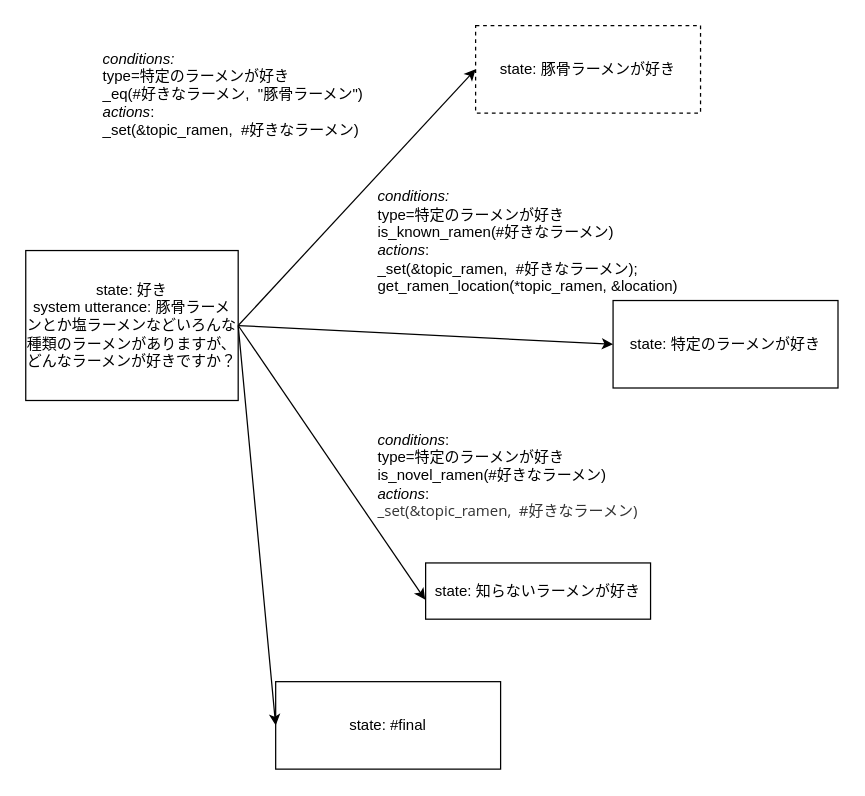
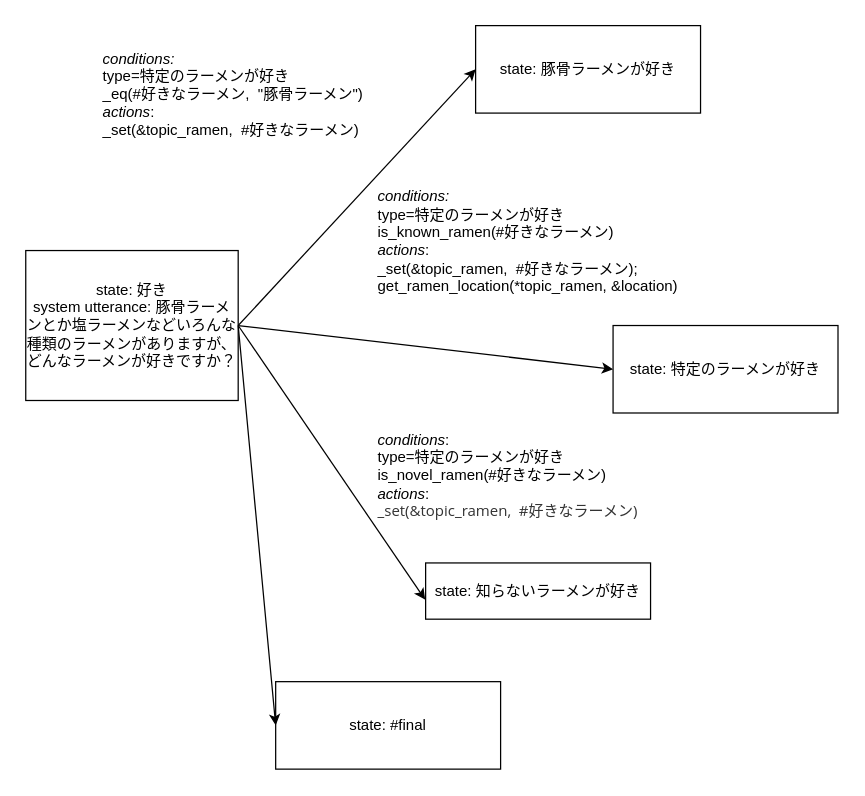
  <mxCell id="0" />
  <mxCell id="1" parent="0" />
  <mxCell id="2" value="state: 好き&lt;div&gt;system utterance:&amp;nbsp;豚骨ラーメンとか塩ラーメンなどいろんな種類のラーメンがありますが、どんなラーメンが好きですか？&lt;/div&gt;" style="rounded=0;whiteSpace=wrap;html=1;" vertex="1" parent="1"><mxGeometry x="20" y="200" width="170" height="120" as="geometry" /></mxCell>
  <mxCell id="3" value="" style="endArrow=classic;html=1;rounded=0;exitX=1;exitY=0.5;exitDx=0;exitDy=0;entryX=0;entryY=0.5;entryDx=0;entryDy=0;" edge="1" parent="1" source="2" target="4"><mxGeometry width="50" height="50" relative="1" as="geometry"><mxPoint x="260" y="410" as="sourcePoint" /><mxPoint x="400" y="170" as="targetPoint" /></mxGeometry></mxCell>
- <mxCell id="4" value="state: 豚骨ラーメンが好き" style="rounded=0;whiteSpace=wrap;html=1;dashed=1;" vertex="1" parent="1"><mxGeometry x="380" y="20" width="180" height="70" as="geometry" /></mxCell>
+ <mxCell id="4" value="state: 豚骨ラーメンが好き" style="rounded=0;whiteSpace=wrap;html=1;" vertex="1" parent="1"><mxGeometry x="380" y="20" width="180" height="70" as="geometry" /></mxCell>
  <mxCell id="5" value="" style="endArrow=classic;html=1;rounded=0;exitX=1;exitY=0.5;exitDx=0;exitDy=0;entryX=0;entryY=0.5;entryDx=0;entryDy=0;" edge="1" parent="1" source="2" target="6"><mxGeometry width="50" height="50" relative="1" as="geometry"><mxPoint x="200" y="270" as="sourcePoint" /><mxPoint x="480" y="155" as="targetPoint" /></mxGeometry></mxCell>
- <mxCell id="6" value="state: 特定のラーメンが好き" style="rounded=0;whiteSpace=wrap;html=1;" vertex="1" parent="1"><mxGeometry x="490" y="240" width="180" height="70" as="geometry" /></mxCell>
+ <mxCell id="6" value="state: 特定のラーメンが好き" style="rounded=0;whiteSpace=wrap;html=1;" vertex="1" parent="1"><mxGeometry x="490" y="260" width="180" height="70" as="geometry" /></mxCell>
  <mxCell id="7" value="state: 知らないラーメンが好き" style="rounded=0;whiteSpace=wrap;html=1;" vertex="1" parent="1"><mxGeometry x="340" y="450" width="180" height="45" as="geometry" /></mxCell>
  <mxCell id="8" value="state: #final" style="rounded=0;whiteSpace=wrap;html=1;" vertex="1" parent="1"><mxGeometry x="220" y="545" width="180" height="70" as="geometry" /></mxCell>
  <mxCell id="9" value="" style="endArrow=classic;html=1;rounded=0;entryX=-0.002;entryY=0.654;entryDx=0;entryDy=0;entryPerimeter=0;" edge="1" parent="1" target="7"><mxGeometry width="50" height="50" relative="1" as="geometry"><mxPoint x="190" y="260" as="sourcePoint" /><mxPoint x="500" y="285" as="targetPoint" /></mxGeometry></mxCell>
  <mxCell id="10" value="" style="endArrow=classic;html=1;rounded=0;entryX=0;entryY=0.5;entryDx=0;entryDy=0;exitX=1;exitY=0.5;exitDx=0;exitDy=0;" edge="1" parent="1" source="2" target="8"><mxGeometry width="50" height="50" relative="1" as="geometry"><mxPoint x="200" y="270" as="sourcePoint" /><mxPoint x="500" y="426" as="targetPoint" /></mxGeometry></mxCell>
  <mxCell id="11" value="&lt;i&gt;conditions:&lt;/i&gt;&lt;div&gt;type=特定のラーメンが好き&lt;br&gt;_eq(#好きなラーメン,&amp;nbsp; &quot;豚骨ラーメン&quot;)&lt;/div&gt;&lt;div&gt;&lt;i&gt;actions&lt;/i&gt;:&amp;nbsp;&lt;br&gt;_set(&amp;amp;topic_ramen,&amp;nbsp; #好きなラーメン)&lt;br&gt;&lt;/div&gt;" style="text;html=1;align=left;verticalAlign=middle;whiteSpace=wrap;rounded=0;" vertex="1" parent="1"><mxGeometry x="80" y="40" width="250" height="70" as="geometry" /></mxCell>
  <mxCell id="12" value="&lt;i&gt;conditions:&lt;/i&gt;&lt;div&gt;type=特定のラーメンが好き&lt;br&gt;is_known_ramen(#好きなラーメン)&lt;br&gt;&lt;i&gt;actions&lt;/i&gt;:&amp;nbsp;&lt;/div&gt;&lt;div&gt;_set(&amp;amp;topic_ramen,&amp;nbsp; #好きなラーメン); get_ramen_location(*topic_ramen, &amp;amp;location)&lt;br&gt;&lt;/div&gt;&lt;div&gt;&lt;br&gt;&lt;/div&gt;" style="text;html=1;align=left;verticalAlign=middle;whiteSpace=wrap;rounded=0;" vertex="1" parent="1"><mxGeometry x="300" y="170" width="290" height="60" as="geometry" /></mxCell>
  <mxCell id="13" value="&lt;i&gt;conditions&lt;/i&gt;:&lt;div&gt;type=特定のラーメンが好き&lt;br&gt;is_novel_ramen(#好きなラーメン)&lt;/div&gt;&lt;div&gt;&lt;i&gt;actions&lt;/i&gt;:&amp;nbsp;&lt;/div&gt;&lt;div&gt;&lt;span style=&quot;color: rgb(51, 51, 51); font-family: &amp;quot;Open Sans&amp;quot;, &amp;quot;Clear Sans&amp;quot;, &amp;quot;Helvetica Neue&amp;quot;, Helvetica, Arial, &amp;quot;Segoe UI Emoji&amp;quot;, sans-serif; white-space-collapse: preserve; background-color: rgb(255, 255, 255);&quot;&gt;&lt;font style=&quot;font-size: 12px;&quot;&gt;_set(&amp;amp;topic_ramen,  #好きなラーメン)&lt;/font&gt;&lt;/span&gt;&lt;br&gt;&lt;/div&gt;" style="text;html=1;align=left;verticalAlign=middle;whiteSpace=wrap;rounded=0;" vertex="1" parent="1"><mxGeometry x="300" y="350" width="290" height="60" as="geometry" /></mxCell>
